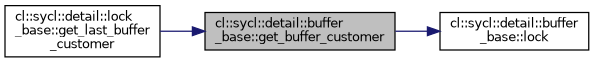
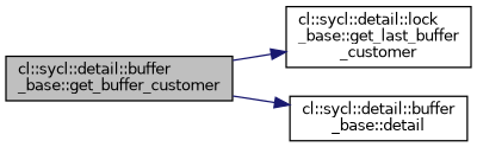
  digraph {
    rankdir=LR
    node [color=black fontname=Helvetica fontsize=10 shape=record]
    edge [color=midnightblue fontname=Helvetica fontsize=10 labelfontname=Helvetica labelfontsize=10 style=solid]
    n1 [fillcolor=grey75 fontcolor=black height=0.2 label="cl::sycl::detail::buffer\l_base::get_buffer_customer" style=filled width=0.4]
    n2 [height=0.2 label="cl::sycl::detail::lock\l_base::get_last_buffer\l_customer" width=0.4]
-   n3 [height=0.2 label="cl::sycl::detail::buffer\l_base::lock" width=0.4]
-   n2 -> n1
+   n3 [height=0.2 label="cl::sycl::detail::buffer\l_base::detail" width=0.4]
+   n1 -> n2
    n1 -> n3
  }
